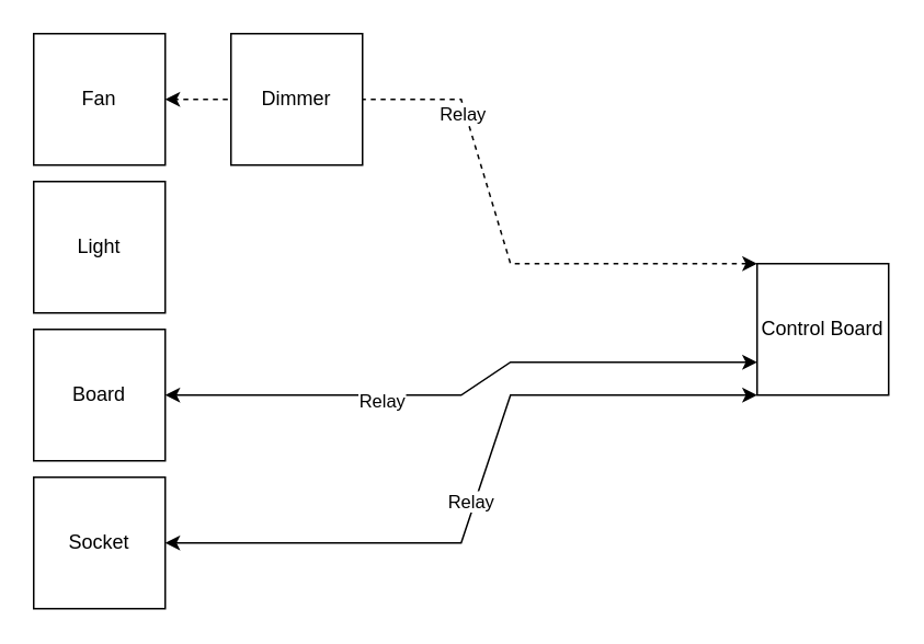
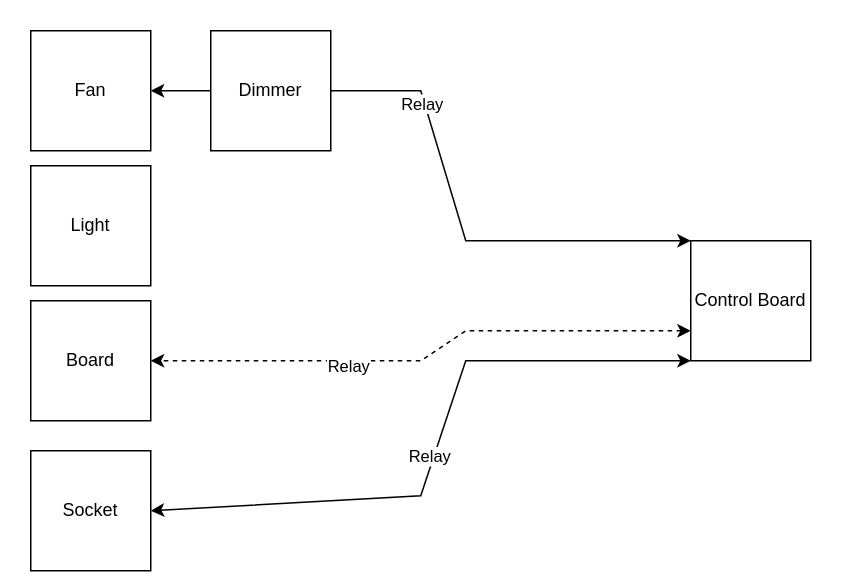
  <mxCell id="0" />
  <mxCell id="1" parent="0" />
  <mxCell id="2" value="Fan" style="whiteSpace=wrap;html=1;aspect=fixed;" vertex="1" parent="1"><mxGeometry x="20" y="20" width="80" height="80" as="geometry" /></mxCell>
  <mxCell id="3" value="Light" style="whiteSpace=wrap;html=1;aspect=fixed;" vertex="1" parent="1"><mxGeometry x="20" y="110" width="80" height="80" as="geometry" /></mxCell>
  <mxCell id="4" value="Board" style="whiteSpace=wrap;html=1;aspect=fixed;" vertex="1" parent="1"><mxGeometry x="20" y="200" width="80" height="80" as="geometry" /></mxCell>
- <mxCell id="5" value="Socket" style="whiteSpace=wrap;html=1;aspect=fixed;" vertex="1" parent="1"><mxGeometry x="20" y="290" width="80" height="80" as="geometry" /></mxCell>
+ <mxCell id="5" value="Socket" style="whiteSpace=wrap;html=1;aspect=fixed;" vertex="1" parent="1"><mxGeometry x="20" y="300" width="80" height="80" as="geometry" /></mxCell>
  <mxCell id="6" value="Control Board" style="whiteSpace=wrap;html=1;aspect=fixed;" vertex="1" parent="1"><mxGeometry x="460" y="160" width="80" height="80" as="geometry" /></mxCell>
- <mxCell id="7" value="" style="endArrow=classic;startArrow=classic;html=1;rounded=0;exitX=0;exitY=0;exitDx=0;exitDy=0;entryX=1;entryY=0.5;entryDx=0;entryDy=0;dashed=1;" edge="1" parent="1" source="6" target="2"><mxGeometry width="50" height="50" relative="1" as="geometry"><mxPoint x="360" y="250" as="sourcePoint" /><mxPoint x="410" y="200" as="targetPoint" /><Array as="points"><mxPoint x="310" y="160" /><mxPoint x="280" y="60" /></Array></mxGeometry></mxCell>
+ <mxCell id="7" value="" style="endArrow=classic;startArrow=classic;html=1;rounded=0;exitX=0;exitY=0;exitDx=0;exitDy=0;entryX=1;entryY=0.5;entryDx=0;entryDy=0;" edge="1" parent="1" source="6" target="2"><mxGeometry width="50" height="50" relative="1" as="geometry"><mxPoint x="360" y="250" as="sourcePoint" /><mxPoint x="410" y="200" as="targetPoint" /><Array as="points"><mxPoint x="310" y="160" /><mxPoint x="280" y="60" /></Array></mxGeometry></mxCell>
  <mxCell id="8" value="Relay" style="edgeLabel;html=1;align=center;verticalAlign=middle;resizable=0;points=[];" vertex="1" connectable="0" parent="7"><mxGeometry x="0.131" y="2" relative="1" as="geometry"><mxPoint as="offset" /></mxGeometry></mxCell>
- <mxCell id="9" value="" style="endArrow=classic;startArrow=classic;html=1;rounded=0;exitX=0;exitY=0.75;exitDx=0;exitDy=0;" edge="1" parent="1" source="6" target="4"><mxGeometry width="50" height="50" relative="1" as="geometry"><mxPoint x="360" y="250" as="sourcePoint" /><mxPoint x="410" y="200" as="targetPoint" /><Array as="points"><mxPoint x="310" y="220" /><mxPoint x="280" y="240" /></Array></mxGeometry></mxCell>
+ <mxCell id="9" value="" style="endArrow=classic;startArrow=classic;html=1;rounded=0;exitX=0;exitY=0.75;exitDx=0;exitDy=0;dashed=1;" edge="1" parent="1" source="6" target="4"><mxGeometry width="50" height="50" relative="1" as="geometry"><mxPoint x="360" y="250" as="sourcePoint" /><mxPoint x="410" y="200" as="targetPoint" /><Array as="points"><mxPoint x="310" y="220" /><mxPoint x="280" y="240" /></Array></mxGeometry></mxCell>
  <mxCell id="10" value="Relay" style="edgeLabel;html=1;align=center;verticalAlign=middle;resizable=0;points=[];" vertex="1" connectable="0" parent="9"><mxGeometry x="0.286" y="3" relative="1" as="geometry"><mxPoint as="offset" /></mxGeometry></mxCell>
  <mxCell id="11" value="" style="endArrow=classic;startArrow=classic;html=1;rounded=0;exitX=1;exitY=0.5;exitDx=0;exitDy=0;entryX=0;entryY=1;entryDx=0;entryDy=0;" edge="1" parent="1" source="5" target="6"><mxGeometry width="50" height="50" relative="1" as="geometry"><mxPoint x="360" y="250" as="sourcePoint" /><mxPoint x="410" y="200" as="targetPoint" /><Array as="points"><mxPoint x="280" y="330" /><mxPoint x="310" y="240" /></Array></mxGeometry></mxCell>
  <mxCell id="12" value="Relay" style="edgeLabel;html=1;align=center;verticalAlign=middle;resizable=0;points=[];" vertex="1" connectable="0" parent="11"><mxGeometry x="-0.033" y="3" relative="1" as="geometry"><mxPoint y="-1" as="offset" /></mxGeometry></mxCell>
  <mxCell id="13" value="Dimmer" style="whiteSpace=wrap;html=1;aspect=fixed;" vertex="1" parent="1"><mxGeometry x="140" y="20" width="80" height="80" as="geometry" /></mxCell>
